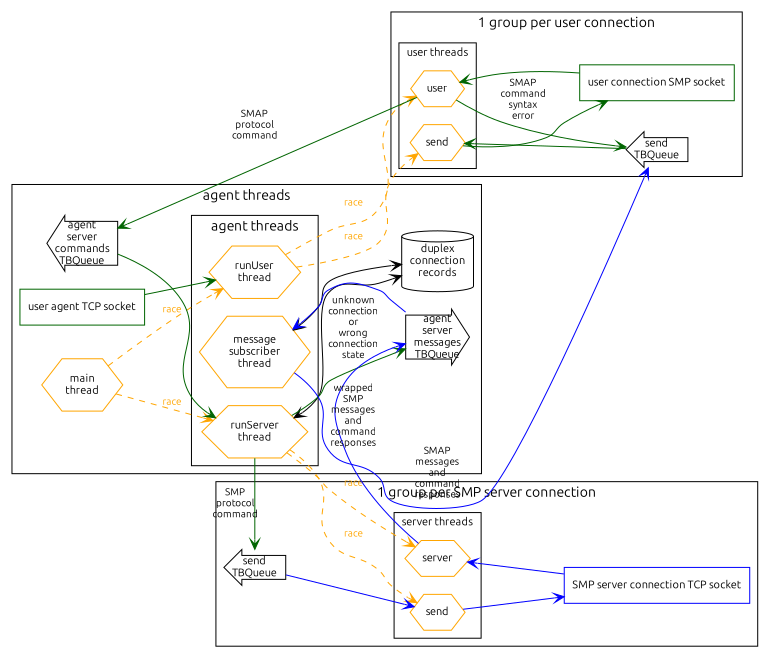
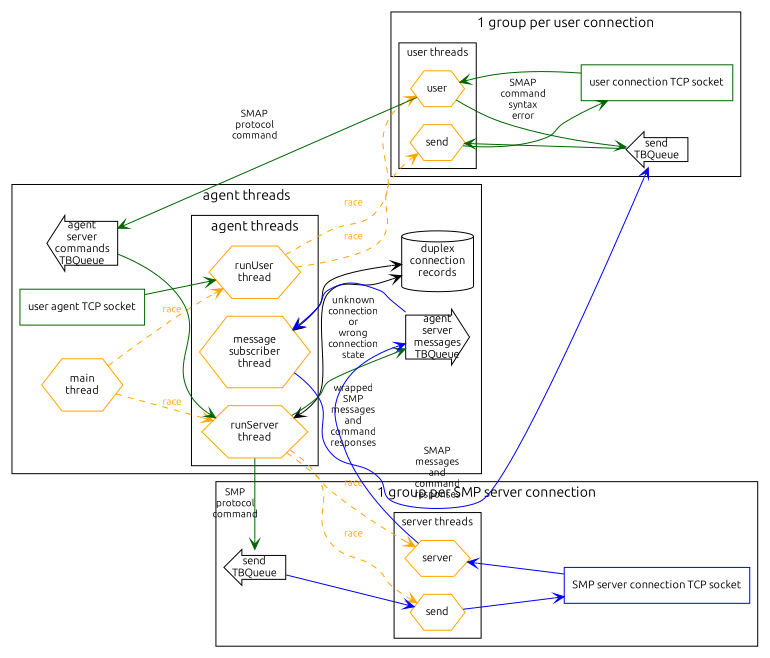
  digraph {
    fontname=Ubuntu
    rankdir=LR
    node [color=orange fontname=Ubuntu fontsize=11 shape=hexagon]
    edge [arrowhead=open arrowtail=open color=darkgreen fontname=Ubuntu fontsize=10]
    n1 [label="runUser\nthread"]
    n2 [label="runServer\nthread"]
    n3 [label="message\nsubscriber\nthread"]
    n4 [label="main\nthread"]
    n5 [color=darkgreen label="user agent TCP socket" shape=box]
    n6 [label="duplex\nconnection\nrecords" shape=cylinder color=""]
    n7 [label="agent\nserver\nmessages\nTBQueue" shape=rarrow color=""]
    n8 [label="agent\nserver\ncommands\nTBQueue" shape=larrow color=""]
    n9 [label=user]
    n10 [label=send]
-   n11 [color=darkgreen label="user connection SMP socket" shape=box]
+   n11 [color=darkgreen label="user connection TCP socket" shape=box]
    n12 [label="send\nTBQueue" shape=larrow color=""]
    n13 [label=server]
    n14 [label=send]
    n15 [label="send\nTBQueue" shape=larrow color=""]
    n16 [color=blue label="SMP server connection TCP socket" shape=box]
    subgraph cluster_1 {
      label="agent threads"
      n4
      n5
      n6
      n7
      n8
      subgraph cluster_2 {
        label="agent threads"
        n1
        n2
        n3
      }
    }
    subgraph cluster_3 {
      label="1 group per user connection"
      n11
      n12
      subgraph cluster_4 {
        fontsize=11
        label="user threads"
        n9
        n10
      }
    }
    subgraph cluster_5 {
      label="1 group per SMP server connection"
      n15
      n16
      subgraph cluster_6 {
        fontsize=11
        label="server threads"
        n13
        n14
      }
    }
    n1 -> n9 [color=orange fontcolor=orange label=race style=dashed]
    n1 -> n10 [color=orange fontcolor=orange label=race style=dashed]
    n2 -> n6 [dir=both color=""]
    n2 -> n7 [label="unknown\nconnection\nor\nwrong\nconnection\nstate"]
    n2 -> n13 [color=orange fontcolor=orange label=race style=dashed]
    n2 -> n14 [color=orange fontcolor=orange label=race style=dashed]
    n2 -> n15 [label="SMP\nprotocol\ncommand"]
    n3 -> n6 [dir=both color=""]
    n3 -> n12 [color=blue label="SMAP\nmessages\nand\ncommand\nresponses"]
    n4 -> n1 [color=orange fontcolor=orange label=race style=dashed]
    n4 -> n2 [color=orange fontcolor=orange label=race style=dashed]
    n5 -> n1
    n7 -> n3 [color=blue]
    n8 -> n2
    n9 -> n8 [label="SMAP\nprotocol\ncommand"]
    n9 -> n12 [label="SMAP\ncommand\nsyntax\nerror"]
    n10 -> n11
    n11 -> n9
    n12 -> n10
    n13 -> n7 [color=blue label="wrapped\nSMP\nmessages\nand\ncommand\nresponses"]
    n14 -> n16 [color=blue]
    n15 -> n14 [color=blue]
    n16 -> n13 [color=blue]
  }
